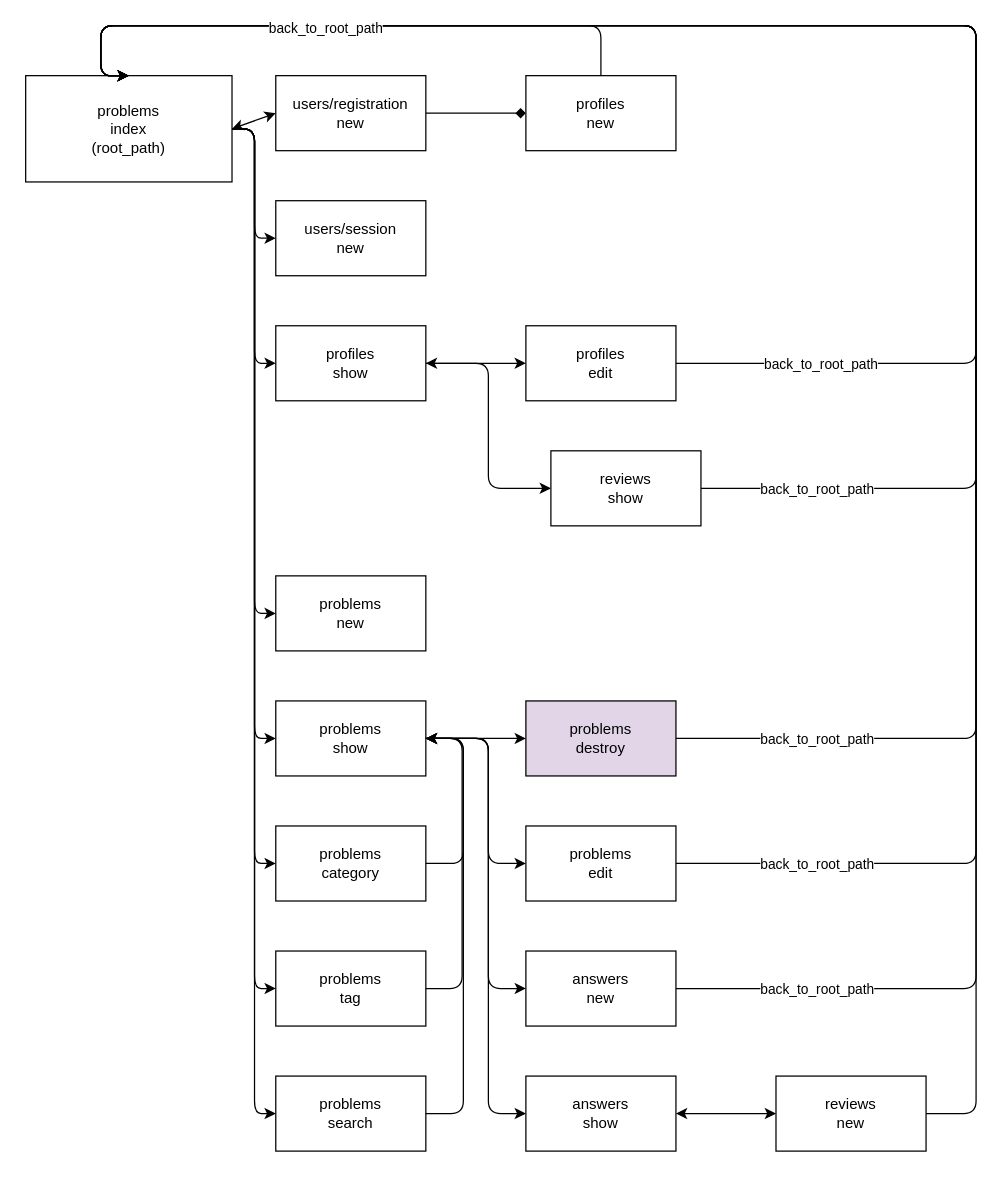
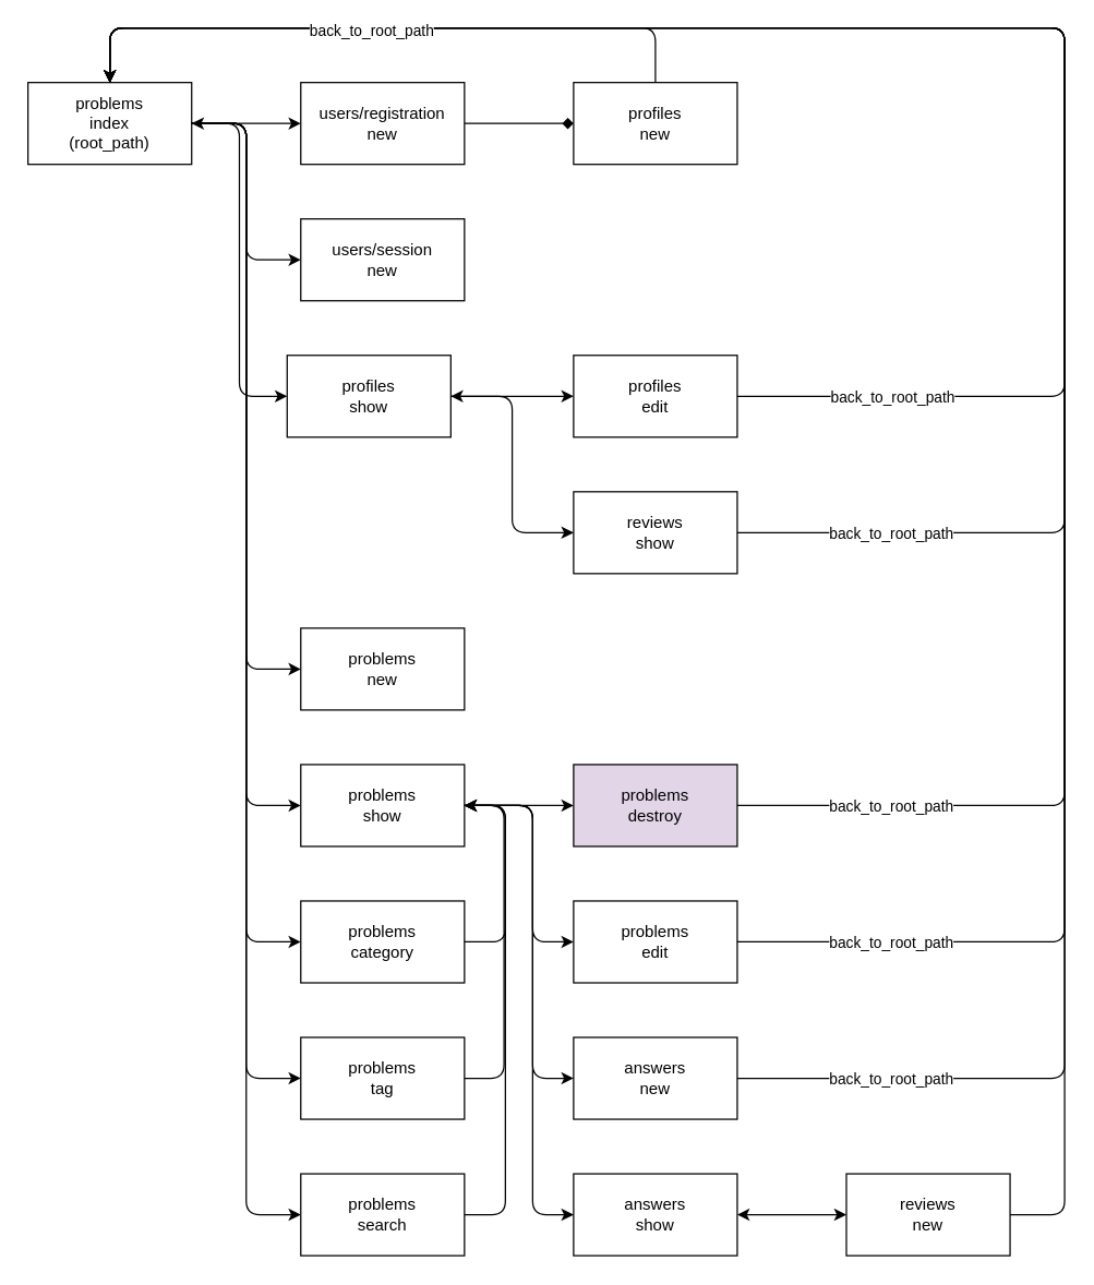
  <mxCell id="0" />
  <mxCell id="1" parent="0" />
  <mxCell id="2" value="" style="edgeStyle=elbowEdgeStyle;elbow=vertical;html=1;startArrow=none;startFill=0;entryX=0;entryY=0.5;entryDx=0;entryDy=0;exitX=1;exitY=0.5;exitDx=0;exitDy=0;endArrow=diamond;" edge="1" parent="1" source="3" target="6"><mxGeometry relative="1" as="geometry" /></mxCell>
  <mxCell id="3" value="users/registration&lt;br&gt;new" style="rounded=0;whiteSpace=wrap;html=1;" vertex="1" parent="1"><mxGeometry x="220" y="60" width="120" height="60" as="geometry" /></mxCell>
- <mxCell id="4" value="problems&lt;br&gt;index&lt;br&gt;(root_path)" style="rounded=0;whiteSpace=wrap;html=1;" vertex="1" parent="1"><mxGeometry x="20" y="60" width="165" height="85" as="geometry" /></mxCell>
+ <mxCell id="4" value="problems&lt;br&gt;index&lt;br&gt;(root_path)" style="rounded=0;whiteSpace=wrap;html=1;" vertex="1" parent="1"><mxGeometry x="20" y="60" width="120" height="60" as="geometry" /></mxCell>
  <mxCell id="5" value="users/session&lt;br&gt;new" style="rounded=0;whiteSpace=wrap;html=1;" vertex="1" parent="1"><mxGeometry x="220" y="160" width="120" height="60" as="geometry" /></mxCell>
  <mxCell id="6" value="profiles&lt;br&gt;new" style="rounded=0;whiteSpace=wrap;html=1;" vertex="1" parent="1"><mxGeometry x="420" y="60" width="120" height="60" as="geometry" /></mxCell>
  <mxCell id="7" value="" style="edgeStyle=elbowEdgeStyle;elbow=vertical;html=1;startArrow=classic;startFill=1;exitX=1;exitY=0.5;exitDx=0;exitDy=0;entryX=0;entryY=0.5;entryDx=0;entryDy=0;" edge="1" parent="1" source="8" target="10"><mxGeometry relative="1" as="geometry" /></mxCell>
- <mxCell id="8" value="profiles&lt;br&gt;show" style="rounded=0;whiteSpace=wrap;html=1;" vertex="1" parent="1"><mxGeometry x="220" y="260" width="120" height="60" as="geometry" /></mxCell>
+ <mxCell id="8" value="profiles&lt;br&gt;show" style="rounded=0;whiteSpace=wrap;html=1;" vertex="1" parent="1"><mxGeometry x="210" y="260" width="120" height="60" as="geometry" /></mxCell>
  <mxCell id="9" value="problems&lt;br&gt;show" style="rounded=0;whiteSpace=wrap;html=1;" vertex="1" parent="1"><mxGeometry x="220" y="560" width="120" height="60" as="geometry" /></mxCell>
  <mxCell id="10" value="profiles&lt;br&gt;edit" style="rounded=0;whiteSpace=wrap;html=1;" vertex="1" parent="1"><mxGeometry x="420" y="260" width="120" height="60" as="geometry" /></mxCell>
  <mxCell id="11" value="problems&lt;br&gt;category" style="rounded=0;whiteSpace=wrap;html=1;" vertex="1" parent="1"><mxGeometry x="220" y="660" width="120" height="60" as="geometry" /></mxCell>
  <mxCell id="12" value="problems&lt;br&gt;tag" style="rounded=0;whiteSpace=wrap;html=1;" vertex="1" parent="1"><mxGeometry x="220" y="760" width="120" height="60" as="geometry" /></mxCell>
  <mxCell id="13" value="problems&lt;br&gt;search" style="rounded=0;whiteSpace=wrap;html=1;" vertex="1" parent="1"><mxGeometry x="220" y="860" width="120" height="60" as="geometry" /></mxCell>
  <mxCell id="14" value="answers&lt;br&gt;new" style="rounded=0;whiteSpace=wrap;html=1;" vertex="1" parent="1"><mxGeometry x="420" y="760" width="120" height="60" as="geometry" /></mxCell>
  <mxCell id="15" value="" style="edgeStyle=elbowEdgeStyle;elbow=vertical;html=1;startArrow=classic;startFill=1;exitX=1;exitY=0.5;exitDx=0;exitDy=0;entryX=0;entryY=0.5;entryDx=0;entryDy=0;" edge="1" parent="1" source="16" target="17"><mxGeometry relative="1" as="geometry"><mxPoint x="570" y="860" as="sourcePoint" /></mxGeometry></mxCell>
  <mxCell id="16" value="answers&lt;br&gt;show" style="rounded=0;whiteSpace=wrap;html=1;" vertex="1" parent="1"><mxGeometry x="420" y="860" width="120" height="60" as="geometry" /></mxCell>
  <mxCell id="17" value="reviews&lt;br&gt;new" style="rounded=0;whiteSpace=wrap;html=1;" vertex="1" parent="1"><mxGeometry x="620" y="860" width="120" height="60" as="geometry" /></mxCell>
  <mxCell id="18" value="problems&lt;br&gt;edit" style="rounded=0;whiteSpace=wrap;html=1;" vertex="1" parent="1"><mxGeometry x="420" y="660" width="120" height="60" as="geometry" /></mxCell>
- <mxCell id="19" value="reviews&lt;br&gt;show" style="rounded=0;whiteSpace=wrap;html=1;" vertex="1" parent="1"><mxGeometry x="440" y="360" width="120" height="60" as="geometry" /></mxCell>
+ <mxCell id="19" value="reviews&lt;br&gt;show" style="rounded=0;whiteSpace=wrap;html=1;" vertex="1" parent="1"><mxGeometry x="420" y="360" width="120" height="60" as="geometry" /></mxCell>
  <mxCell id="20" value="" style="endArrow=classic;startArrow=classic;html=1;exitX=1;exitY=0.5;exitDx=0;exitDy=0;entryX=0;entryY=0.5;entryDx=0;entryDy=0;" edge="1" parent="1" source="4" target="3"><mxGeometry width="50" height="50" relative="1" as="geometry"><mxPoint x="170" y="140" as="sourcePoint" /><mxPoint x="210" y="90" as="targetPoint" /></mxGeometry></mxCell>
  <mxCell id="21" value="" style="edgeStyle=elbowEdgeStyle;elbow=horizontal;endArrow=classic;html=1;entryX=0;entryY=0.5;entryDx=0;entryDy=0;startArrow=none;startFill=0;exitX=1;exitY=0.5;exitDx=0;exitDy=0;" edge="1" parent="1" source="4" target="5"><mxGeometry width="50" height="50" relative="1" as="geometry"><mxPoint x="140" y="90" as="sourcePoint" /><mxPoint x="210" y="210" as="targetPoint" /></mxGeometry></mxCell>
  <mxCell id="22" value="" style="edgeStyle=elbowEdgeStyle;elbow=horizontal;endArrow=classic;html=1;entryX=0;entryY=0.5;entryDx=0;entryDy=0;startArrow=none;startFill=0;exitX=1;exitY=0.5;exitDx=0;exitDy=0;" edge="1" parent="1" source="4" target="8"><mxGeometry width="50" height="50" relative="1" as="geometry"><mxPoint x="140" y="80" as="sourcePoint" /><mxPoint x="220" y="190" as="targetPoint" /></mxGeometry></mxCell>
  <mxCell id="23" value="" style="edgeStyle=elbowEdgeStyle;elbow=horizontal;endArrow=classic;html=1;startArrow=none;startFill=0;entryX=0;entryY=0.5;entryDx=0;entryDy=0;exitX=1;exitY=0.5;exitDx=0;exitDy=0;" edge="1" parent="1" source="4" target="13"><mxGeometry width="50" height="50" relative="1" as="geometry"><mxPoint x="140" y="90" as="sourcePoint" /><mxPoint x="220" y="290" as="targetPoint" /></mxGeometry></mxCell>
  <mxCell id="24" value="" style="edgeStyle=elbowEdgeStyle;elbow=horizontal;endArrow=classic;html=1;entryX=0;entryY=0.5;entryDx=0;entryDy=0;startArrow=none;startFill=0;exitX=1;exitY=0.5;exitDx=0;exitDy=0;" edge="1" parent="1" source="4" target="12"><mxGeometry width="50" height="50" relative="1" as="geometry"><mxPoint x="140" y="90" as="sourcePoint" /><mxPoint x="220" y="750" as="targetPoint" /></mxGeometry></mxCell>
  <mxCell id="25" value="" style="edgeStyle=elbowEdgeStyle;elbow=horizontal;endArrow=classic;html=1;entryX=0;entryY=0.5;entryDx=0;entryDy=0;startArrow=none;startFill=0;exitX=1;exitY=0.5;exitDx=0;exitDy=0;" edge="1" parent="1" source="4" target="11"><mxGeometry width="50" height="50" relative="1" as="geometry"><mxPoint x="140" y="-30" as="sourcePoint" /><mxPoint x="220" y="630" as="targetPoint" /></mxGeometry></mxCell>
  <mxCell id="26" value="" style="edgeStyle=elbowEdgeStyle;elbow=horizontal;endArrow=classic;html=1;entryX=0;entryY=0.5;entryDx=0;entryDy=0;startArrow=none;startFill=0;exitX=1;exitY=0.5;exitDx=0;exitDy=0;" edge="1" parent="1" source="4" target="9"><mxGeometry width="50" height="50" relative="1" as="geometry"><mxPoint x="140" y="-10" as="sourcePoint" /><mxPoint x="220" y="530" as="targetPoint" /></mxGeometry></mxCell>
  <mxCell id="27" value="" style="edgeStyle=elbowEdgeStyle;elbow=horizontal;endArrow=classic;html=1;entryX=1;entryY=0.5;entryDx=0;entryDy=0;exitX=1;exitY=0.5;exitDx=0;exitDy=0;" edge="1" parent="1" source="13" target="9"><mxGeometry width="50" height="50" relative="1" as="geometry"><mxPoint x="340" y="890" as="sourcePoint" /><mxPoint x="390" y="840" as="targetPoint" /><Array as="points"><mxPoint x="370" y="750" /></Array></mxGeometry></mxCell>
  <mxCell id="28" value="" style="edgeStyle=elbowEdgeStyle;elbow=horizontal;endArrow=classic;html=1;entryX=1;entryY=0.5;entryDx=0;entryDy=0;exitX=1;exitY=0.5;exitDx=0;exitDy=0;" edge="1" parent="1" source="12" target="9"><mxGeometry width="50" height="50" relative="1" as="geometry"><mxPoint x="339" y="790" as="sourcePoint" /><mxPoint x="339" y="490" as="targetPoint" /><Array as="points"><mxPoint x="369" y="650" /></Array></mxGeometry></mxCell>
  <mxCell id="29" value="" style="edgeStyle=elbowEdgeStyle;elbow=horizontal;endArrow=classic;html=1;entryX=1;entryY=0.5;entryDx=0;entryDy=0;exitX=1;exitY=0.5;exitDx=0;exitDy=0;" edge="1" parent="1" source="11" target="9"><mxGeometry width="50" height="50" relative="1" as="geometry"><mxPoint x="340" y="690" as="sourcePoint" /><mxPoint x="341" y="490" as="targetPoint" /><Array as="points"><mxPoint x="370" y="550" /></Array></mxGeometry></mxCell>
  <mxCell id="30" value="" style="edgeStyle=elbowEdgeStyle;elbow=horizontal;endArrow=classic;html=1;startArrow=none;startFill=0;entryX=0;entryY=0.5;entryDx=0;entryDy=0;exitX=1;exitY=0.5;exitDx=0;exitDy=0;" edge="1" parent="1" source="9" target="14"><mxGeometry width="50" height="50" relative="1" as="geometry"><mxPoint x="340" y="590" as="sourcePoint" /><mxPoint x="420" y="690" as="targetPoint" /><Array as="points"><mxPoint x="390" y="640" /></Array></mxGeometry></mxCell>
  <mxCell id="31" value="" style="edgeStyle=elbowEdgeStyle;elbow=horizontal;endArrow=classic;html=1;startArrow=none;startFill=0;entryX=0;entryY=0.5;entryDx=0;entryDy=0;exitX=1;exitY=0.5;exitDx=0;exitDy=0;" edge="1" parent="1" source="9" target="16"><mxGeometry width="50" height="50" relative="1" as="geometry"><mxPoint x="340" y="590" as="sourcePoint" /><mxPoint x="420" y="790" as="targetPoint" /><Array as="points"><mxPoint x="390" y="740" /></Array></mxGeometry></mxCell>
  <mxCell id="32" value="problems&lt;br&gt;new" style="rounded=0;whiteSpace=wrap;html=1;" vertex="1" parent="1"><mxGeometry x="220" y="460" width="120" height="60" as="geometry" /></mxCell>
  <mxCell id="33" value="" style="edgeStyle=elbowEdgeStyle;elbow=horizontal;endArrow=classic;html=1;entryX=0;entryY=0.5;entryDx=0;entryDy=0;startArrow=none;startFill=0;exitX=1;exitY=0.5;exitDx=0;exitDy=0;" edge="1" parent="1" source="4" target="32"><mxGeometry width="50" height="50" relative="1" as="geometry"><mxPoint x="140" y="210" as="sourcePoint" /><mxPoint x="220" y="410" as="targetPoint" /></mxGeometry></mxCell>
  <mxCell id="34" value="" style="edgeStyle=elbowEdgeStyle;elbow=vertical;html=1;startArrow=classic;startFill=1;entryX=1;entryY=0.5;entryDx=0;entryDy=0;exitX=0;exitY=0.5;exitDx=0;exitDy=0;" edge="1" parent="1" source="35" target="9"><mxGeometry relative="1" as="geometry" /></mxCell>
  <mxCell id="35" value="problems&lt;br&gt;destroy" style="rounded=0;whiteSpace=wrap;html=1;fillColor=#e1d5e7;" vertex="1" parent="1"><mxGeometry x="420" y="560" width="120" height="60" as="geometry" /></mxCell>
  <mxCell id="36" value="" style="edgeStyle=elbowEdgeStyle;elbow=horizontal;endArrow=classic;html=1;entryX=0;entryY=0.5;entryDx=0;entryDy=0;startArrow=none;startFill=0;exitX=1;exitY=0.5;exitDx=0;exitDy=0;" edge="1" parent="1" source="8" target="19"><mxGeometry width="50" height="50" relative="1" as="geometry"><mxPoint x="350" y="300" as="sourcePoint" /><mxPoint x="430" y="400" as="targetPoint" /></mxGeometry></mxCell>
  <mxCell id="37" value="" style="edgeStyle=segmentEdgeStyle;endArrow=classic;html=1;elbow=vertical;exitX=1;exitY=0.5;exitDx=0;exitDy=0;entryX=0.5;entryY=0;entryDx=0;entryDy=0;" edge="1" parent="1" source="17" target="4"><mxGeometry width="50" height="50" relative="1" as="geometry"><mxPoint x="740" y="890" as="sourcePoint" /><mxPoint x="200" y="20" as="targetPoint" /><Array as="points"><mxPoint x="780" y="890" /><mxPoint x="780" y="20" /><mxPoint x="80" y="20" /></Array></mxGeometry></mxCell>
  <mxCell id="38" value="" style="edgeStyle=segmentEdgeStyle;endArrow=classic;html=1;elbow=vertical;exitX=1;exitY=0.5;exitDx=0;exitDy=0;entryX=0.5;entryY=0;entryDx=0;entryDy=0;" edge="1" parent="1" source="14" target="4"><mxGeometry width="50" height="50" relative="1" as="geometry"><mxPoint x="750" y="900" as="sourcePoint" /><mxPoint x="90" y="50" as="targetPoint" /><Array as="points"><mxPoint x="780" y="790" /><mxPoint x="780" y="20" /><mxPoint x="80" y="20" /></Array></mxGeometry></mxCell>
  <mxCell id="39" value="" style="edgeStyle=segmentEdgeStyle;endArrow=classic;html=1;elbow=vertical;exitX=1;exitY=0.5;exitDx=0;exitDy=0;entryX=0.5;entryY=0;entryDx=0;entryDy=0;" edge="1" parent="1" source="18" target="4"><mxGeometry width="50" height="50" relative="1" as="geometry"><mxPoint x="540" y="790" as="sourcePoint" /><mxPoint x="80" y="60" as="targetPoint" /><Array as="points"><mxPoint x="780" y="690" /><mxPoint x="780" y="20" /><mxPoint x="80" y="20" /></Array></mxGeometry></mxCell>
  <mxCell id="40" value="" style="edgeStyle=elbowEdgeStyle;elbow=horizontal;endArrow=classic;html=1;startArrow=none;startFill=0;entryX=0;entryY=0.5;entryDx=0;entryDy=0;exitX=1;exitY=0.5;exitDx=0;exitDy=0;" edge="1" parent="1" source="9" target="18"><mxGeometry width="50" height="50" relative="1" as="geometry"><mxPoint x="340" y="430" as="sourcePoint" /><mxPoint x="420" y="730" as="targetPoint" /><Array as="points"><mxPoint x="390" y="580" /></Array></mxGeometry></mxCell>
  <mxCell id="41" value="" style="edgeStyle=segmentEdgeStyle;endArrow=classic;html=1;elbow=vertical;exitX=1;exitY=0.5;exitDx=0;exitDy=0;entryX=0.5;entryY=0;entryDx=0;entryDy=0;" edge="1" parent="1" source="35" target="4"><mxGeometry width="50" height="50" relative="1" as="geometry"><mxPoint x="540" y="600" as="sourcePoint" /><mxPoint x="80" y="-30" as="targetPoint" /><Array as="points"><mxPoint x="780" y="590" /><mxPoint x="780" y="20" /><mxPoint x="80" y="20" /></Array></mxGeometry></mxCell>
  <mxCell id="42" value="" style="edgeStyle=segmentEdgeStyle;endArrow=classic;html=1;elbow=vertical;exitX=1;exitY=0.5;exitDx=0;exitDy=0;entryX=0.5;entryY=0;entryDx=0;entryDy=0;" edge="1" parent="1" source="19" target="4"><mxGeometry width="50" height="50" relative="1" as="geometry"><mxPoint x="550" y="600" as="sourcePoint" /><mxPoint x="90" y="70" as="targetPoint" /><Array as="points"><mxPoint x="780" y="390" /><mxPoint x="780" y="20" /><mxPoint x="80" y="20" /></Array></mxGeometry></mxCell>
  <mxCell id="43" value="" style="edgeStyle=segmentEdgeStyle;endArrow=classic;html=1;elbow=vertical;entryX=0.5;entryY=0;entryDx=0;entryDy=0;exitX=1;exitY=0.5;exitDx=0;exitDy=0;" edge="1" parent="1" source="10" target="4"><mxGeometry width="50" height="50" relative="1" as="geometry"><mxPoint x="540" y="290" as="sourcePoint" /><mxPoint x="80" y="-40" as="targetPoint" /><Array as="points"><mxPoint x="780" y="290" /><mxPoint x="780" y="20" /><mxPoint x="80" y="20" /></Array></mxGeometry></mxCell>
  <mxCell id="44" value="back_to_root_path" style="edgeLabel;html=1;align=center;verticalAlign=middle;resizable=0;points=[];" vertex="1" connectable="0" parent="43"><mxGeometry x="-0.835" y="-1" relative="1" as="geometry"><mxPoint x="10" y="-1" as="offset" /></mxGeometry></mxCell>
  <mxCell id="45" value="" style="edgeStyle=segmentEdgeStyle;endArrow=classic;html=1;elbow=vertical;entryX=0.5;entryY=0;entryDx=0;entryDy=0;exitX=0.5;exitY=0;exitDx=0;exitDy=0;" edge="1" parent="1" source="6" target="4"><mxGeometry width="50" height="50" relative="1" as="geometry"><mxPoint x="510" y="40" as="sourcePoint" /><mxPoint x="530" y="10" as="targetPoint" /><Array as="points"><mxPoint x="480" y="20" /><mxPoint x="80" y="20" /></Array></mxGeometry></mxCell>
  <mxCell id="46" value="back_to_root_path" style="edgeLabel;html=1;align=center;verticalAlign=middle;resizable=0;points=[];" vertex="1" connectable="0" parent="45"><mxGeometry x="0.038" y="1" relative="1" as="geometry"><mxPoint as="offset" /></mxGeometry></mxCell>
  <mxCell id="47" value="back_to_root_path" style="edgeLabel;html=1;align=center;verticalAlign=middle;resizable=0;points=[];" vertex="1" connectable="0" parent="1"><mxGeometry x="652.857" y="390" as="geometry" /></mxCell>
  <mxCell id="48" value="back_to_root_path" style="edgeLabel;html=1;align=center;verticalAlign=middle;resizable=0;points=[];" vertex="1" connectable="0" parent="1"><mxGeometry x="652.857" y="590" as="geometry" /></mxCell>
  <mxCell id="49" value="back_to_root_path" style="edgeLabel;html=1;align=center;verticalAlign=middle;resizable=0;points=[];" vertex="1" connectable="0" parent="1"><mxGeometry x="652.857" y="690" as="geometry" /></mxCell>
  <mxCell id="50" value="back_to_root_path" style="edgeLabel;html=1;align=center;verticalAlign=middle;resizable=0;points=[];" vertex="1" connectable="0" parent="1"><mxGeometry x="652.857" y="790" as="geometry" /></mxCell>
